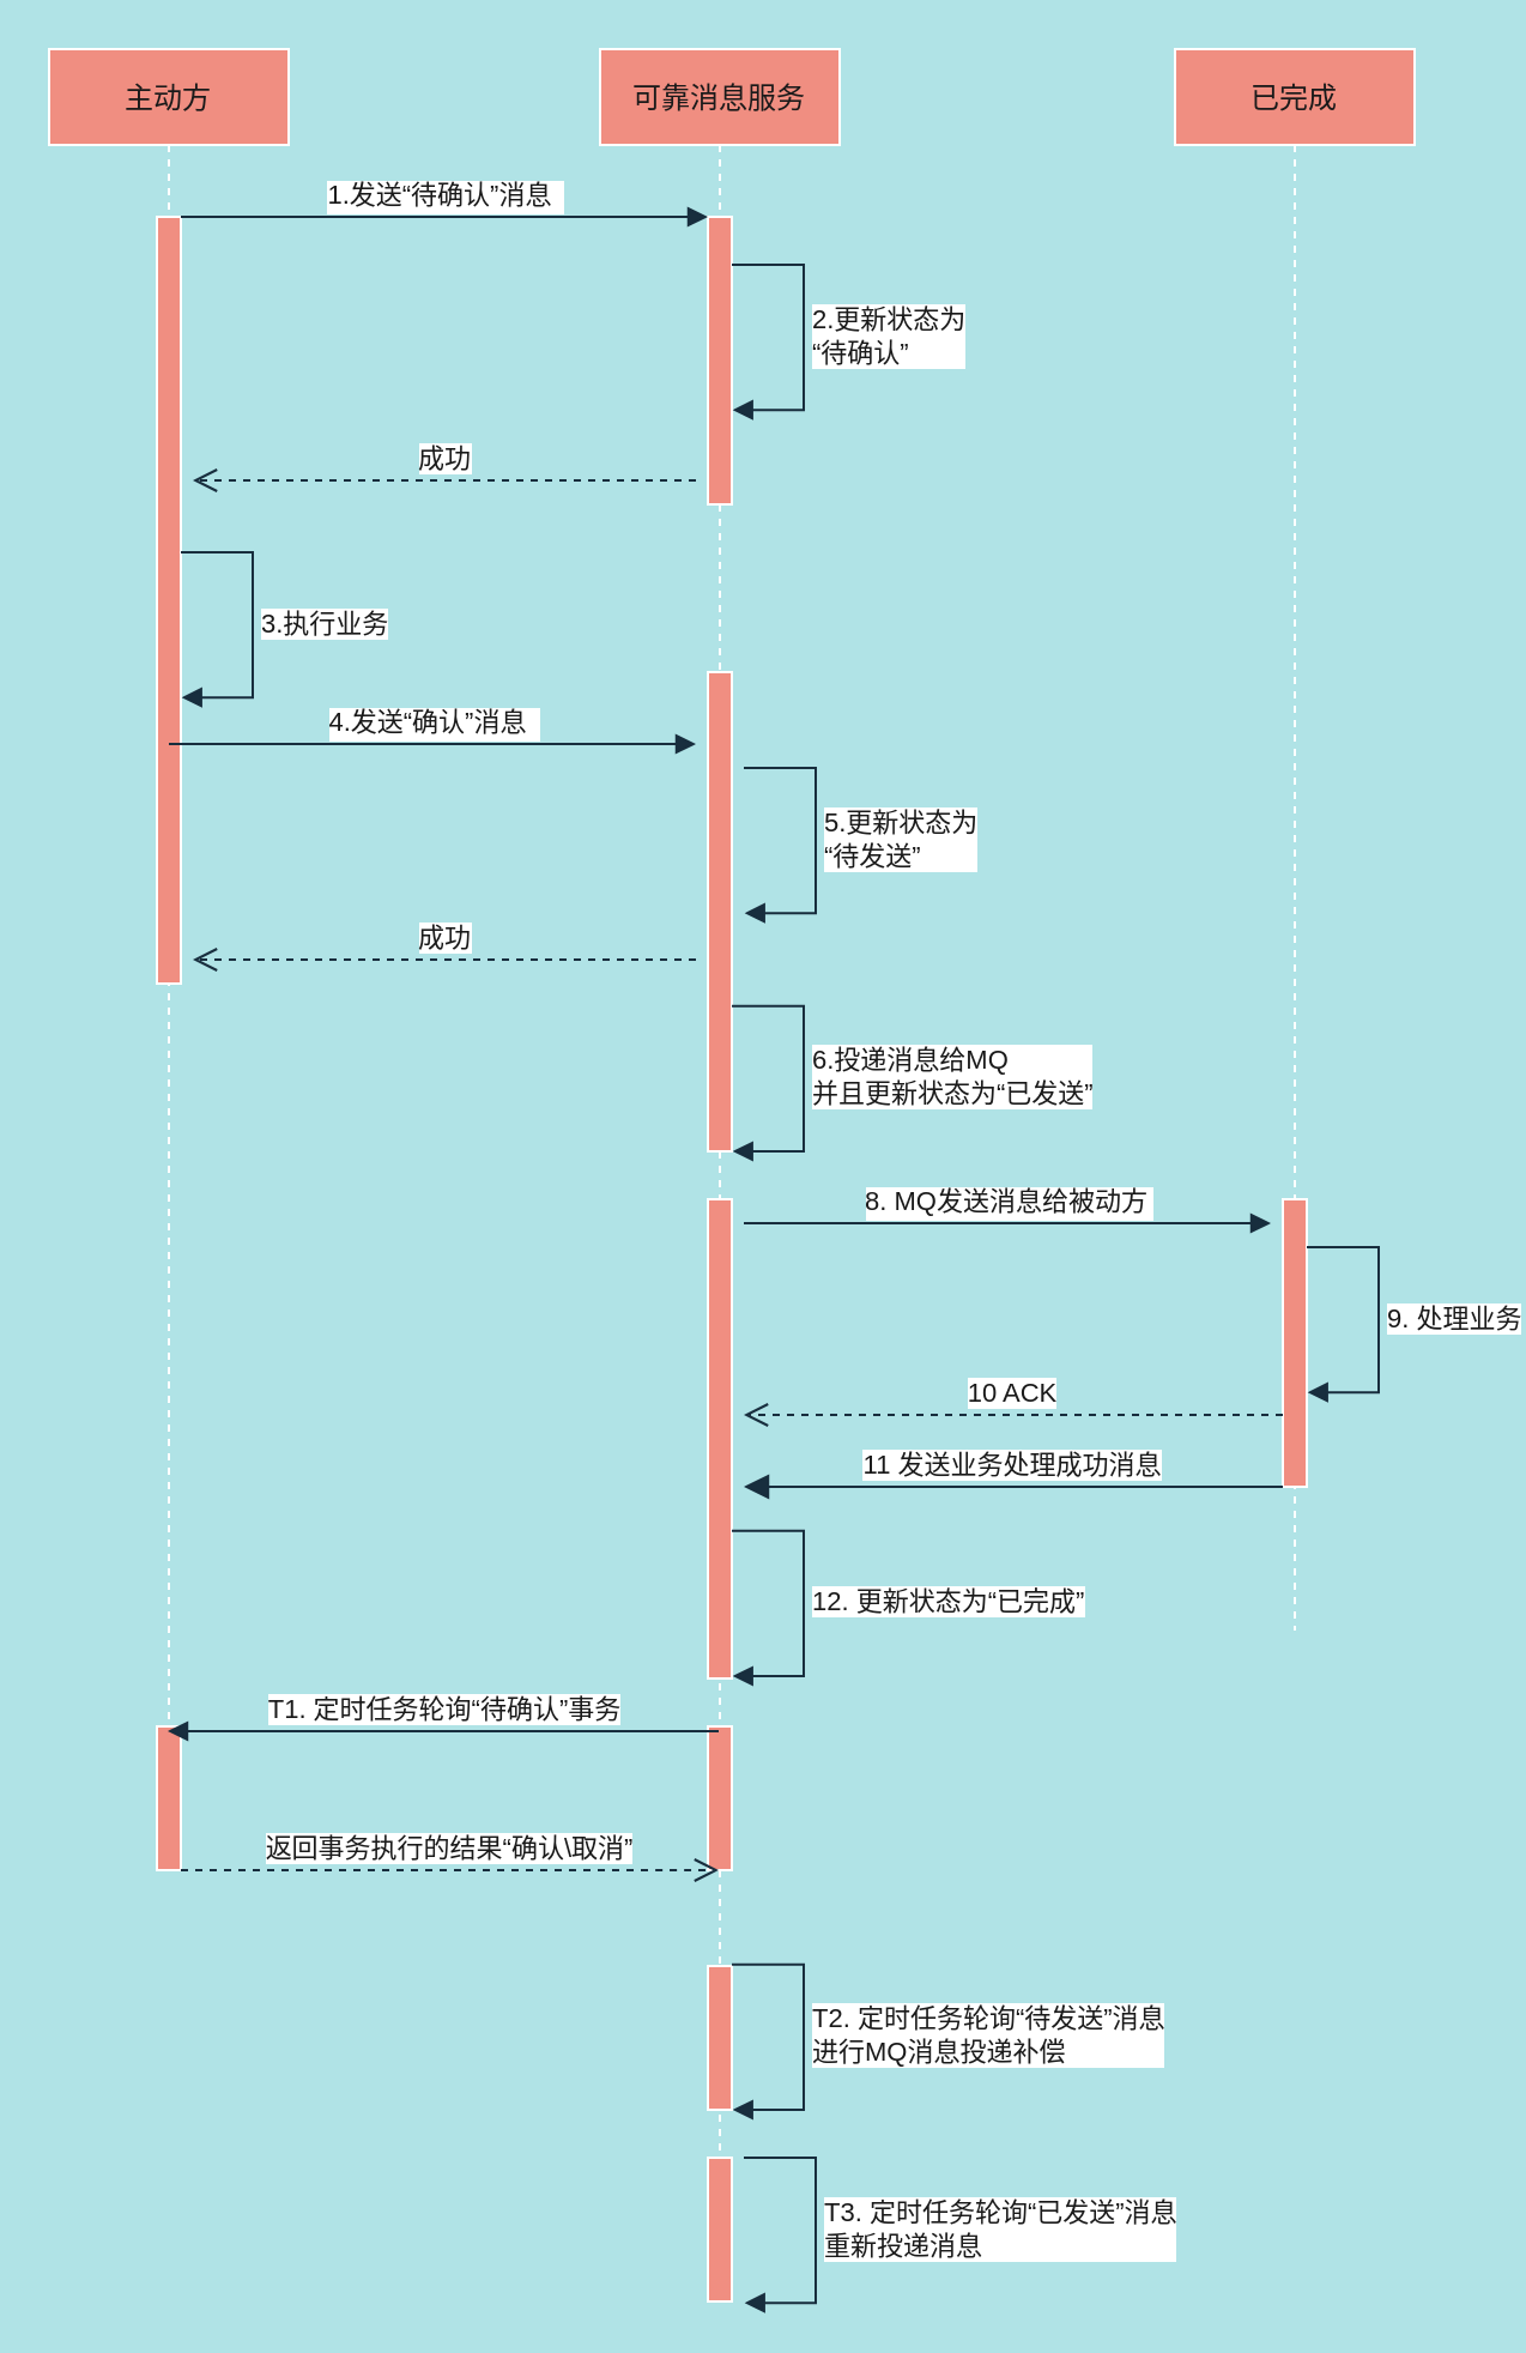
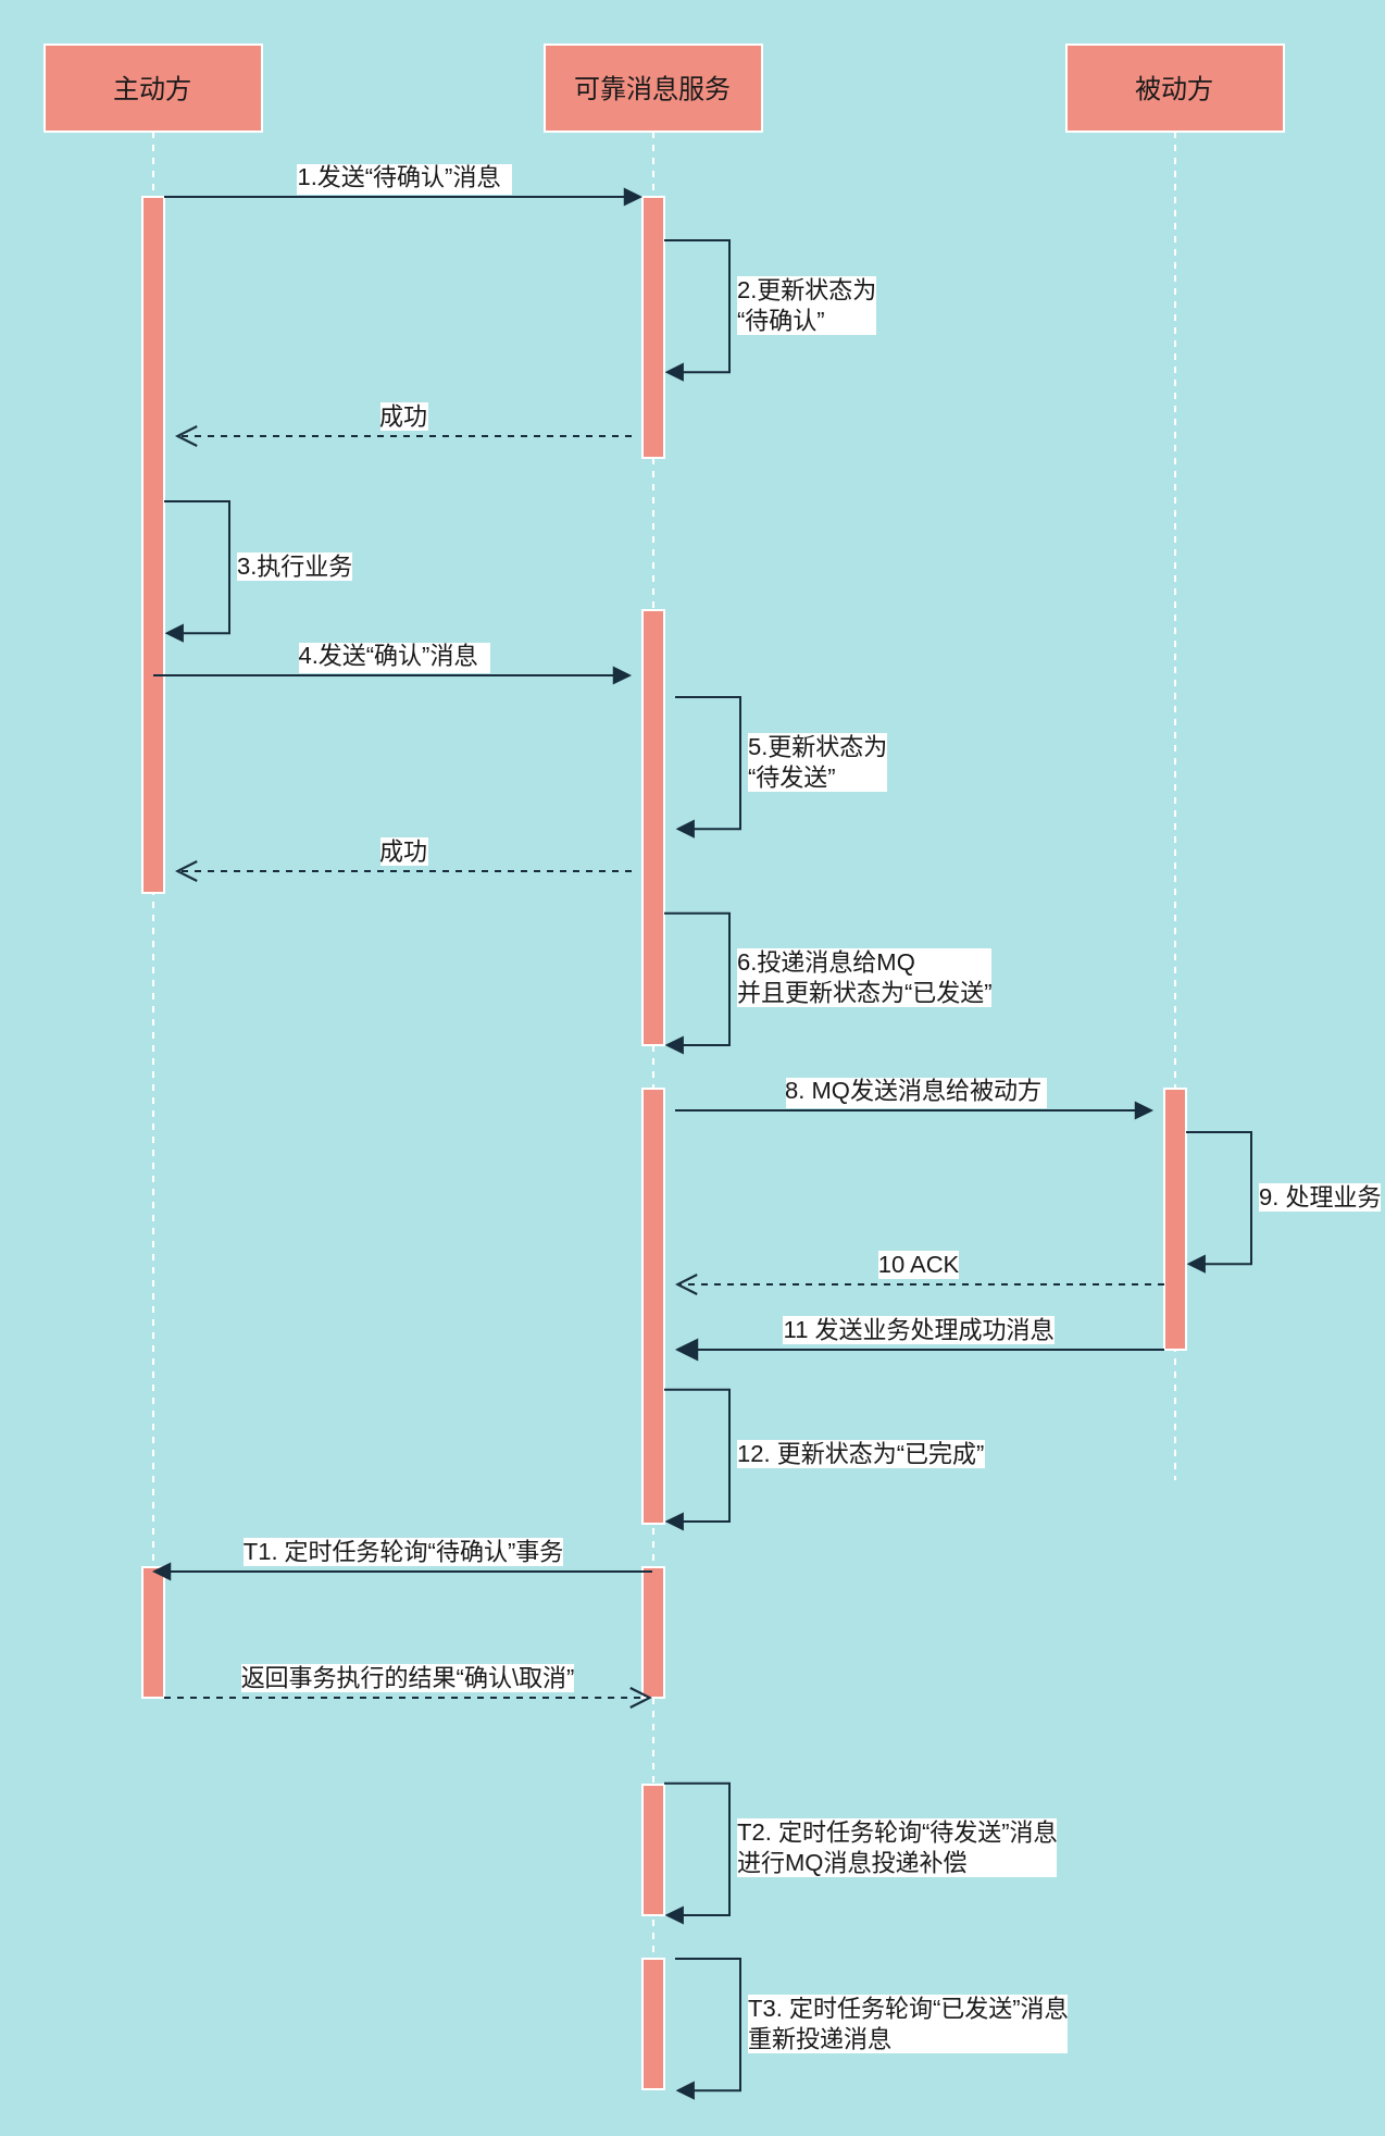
  <mxCell id="0" />
  <mxCell id="1" parent="0" />
  <mxCell id="2" value="主动方" style="shape=umlLifeline;perimeter=lifelinePerimeter;container=1;collapsible=0;recursiveResize=0;rounded=0;shadow=0;strokeWidth=1;fillColor=#F08E81;strokeColor=#FFFFFF;fontColor=#1A1A1A;" parent="1" vertex="1"><mxGeometry x="20" y="20" width="100" height="730" as="geometry" /></mxCell>
  <mxCell id="3" value="" style="points=[];perimeter=orthogonalPerimeter;rounded=0;shadow=0;strokeWidth=1;fillColor=#F08E81;strokeColor=#FFFFFF;fontColor=#1A1A1A;" parent="2" vertex="1"><mxGeometry x="45" y="70" width="10" height="320" as="geometry" /></mxCell>
  <mxCell id="4" value="3.执行业务" style="edgeStyle=orthogonalEdgeStyle;html=1;align=left;spacingLeft=2;endArrow=block;rounded=0;entryX=1;entryY=0;fontColor=#1A1A1A;strokeColor=#182E3E;" edge="1" parent="2"><mxGeometry relative="1" as="geometry"><mxPoint x="55" y="210" as="sourcePoint" /><Array as="points"><mxPoint x="85" y="210" /></Array><mxPoint x="55.347" y="270.613" as="targetPoint" /></mxGeometry></mxCell>
  <mxCell id="5" value="" style="points=[];perimeter=orthogonalPerimeter;rounded=0;shadow=0;strokeWidth=1;fillColor=#F08E81;strokeColor=#FFFFFF;fontColor=#1A1A1A;" vertex="1" parent="2"><mxGeometry x="45" y="700" width="10" height="60" as="geometry" /></mxCell>
  <mxCell id="6" value="可靠消息服务" style="shape=umlLifeline;perimeter=lifelinePerimeter;container=1;collapsible=0;recursiveResize=0;rounded=0;shadow=0;strokeWidth=1;fillColor=#F08E81;strokeColor=#FFFFFF;fontColor=#1A1A1A;" parent="1" vertex="1"><mxGeometry x="250" y="20" width="100" height="880" as="geometry" /></mxCell>
  <mxCell id="7" value="" style="points=[];perimeter=orthogonalPerimeter;rounded=0;shadow=0;strokeWidth=1;fillColor=#F08E81;strokeColor=#FFFFFF;fontColor=#1A1A1A;" parent="6" vertex="1"><mxGeometry x="45" y="70" width="10" height="120" as="geometry" /></mxCell>
  <mxCell id="8" value="2.更新状态为&lt;br&gt;“待确认”" style="edgeStyle=orthogonalEdgeStyle;html=1;align=left;spacingLeft=2;endArrow=block;rounded=0;entryX=1;entryY=0;fontColor=#1A1A1A;strokeColor=#182E3E;" edge="1" parent="6"><mxGeometry relative="1" as="geometry"><mxPoint x="55" y="90" as="sourcePoint" /><Array as="points"><mxPoint x="85" y="90" /></Array><mxPoint x="55.347" y="150.613" as="targetPoint" /></mxGeometry></mxCell>
  <mxCell id="9" value="" style="points=[];perimeter=orthogonalPerimeter;rounded=0;shadow=0;strokeWidth=1;fillColor=#F08E81;strokeColor=#FFFFFF;fontColor=#1A1A1A;" vertex="1" parent="6"><mxGeometry x="45" y="260" width="10" height="200" as="geometry" /></mxCell>
  <mxCell id="10" value="8. MQ发送消息给被动方" style="verticalAlign=bottom;endArrow=block;entryX=0;entryY=0;shadow=0;strokeWidth=1;labelBackgroundColor=#FFFFFF;strokeColor=#182E3E;fontColor=#1A1A1A;" edge="1" parent="6"><mxGeometry relative="1" as="geometry"><mxPoint x="60" y="490" as="sourcePoint" /><mxPoint x="280" y="490" as="targetPoint" /></mxGeometry></mxCell>
  <mxCell id="11" value="6.投递消息给MQ&lt;br&gt;并且更新状态为“已发送”" style="edgeStyle=orthogonalEdgeStyle;html=1;align=left;spacingLeft=2;endArrow=block;rounded=0;entryX=1;entryY=0;fontColor=#1A1A1A;strokeColor=#182E3E;" edge="1" parent="6"><mxGeometry relative="1" as="geometry"><mxPoint x="55" y="399.39" as="sourcePoint" /><Array as="points"><mxPoint x="85" y="399.39" /></Array><mxPoint x="55.347" y="460.003" as="targetPoint" /></mxGeometry></mxCell>
  <mxCell id="12" value="" style="points=[];perimeter=orthogonalPerimeter;rounded=0;shadow=0;strokeWidth=1;fillColor=#F08E81;strokeColor=#FFFFFF;fontColor=#1A1A1A;" vertex="1" parent="6"><mxGeometry x="45" y="480" width="10" height="200" as="geometry" /></mxCell>
  <mxCell id="13" value="" style="points=[];perimeter=orthogonalPerimeter;rounded=0;shadow=0;strokeWidth=1;fillColor=#F08E81;strokeColor=#FFFFFF;fontColor=#1A1A1A;" vertex="1" parent="6"><mxGeometry x="45" y="700" width="10" height="60" as="geometry" /></mxCell>
  <mxCell id="14" value="" style="points=[];perimeter=orthogonalPerimeter;rounded=0;shadow=0;strokeWidth=1;fillColor=#F08E81;strokeColor=#FFFFFF;fontColor=#1A1A1A;" vertex="1" parent="6"><mxGeometry x="45" y="800" width="10" height="60" as="geometry" /></mxCell>
  <mxCell id="15" value="T2. 定时任务轮询“待发送”消息&lt;br&gt;进行MQ消息投递补偿" style="edgeStyle=orthogonalEdgeStyle;html=1;align=left;spacingLeft=2;endArrow=block;rounded=0;entryX=1;entryY=0;fontColor=#1A1A1A;strokeColor=#182E3E;" edge="1" parent="6"><mxGeometry relative="1" as="geometry"><mxPoint x="55" y="799.39" as="sourcePoint" /><Array as="points"><mxPoint x="85" y="799.39" /></Array><mxPoint x="55.347" y="860.003" as="targetPoint" /></mxGeometry></mxCell>
  <mxCell id="16" value="" style="points=[];perimeter=orthogonalPerimeter;rounded=0;shadow=0;strokeWidth=1;fillColor=#F08E81;strokeColor=#FFFFFF;fontColor=#1A1A1A;" vertex="1" parent="6"><mxGeometry x="45" y="880" width="10" height="60" as="geometry" /></mxCell>
  <mxCell id="17" value="T3. 定时任务轮询“已发送”消息&lt;br&gt;重新投递消息" style="edgeStyle=orthogonalEdgeStyle;html=1;align=left;spacingLeft=2;endArrow=block;rounded=0;entryX=1;entryY=0;fontColor=#1A1A1A;strokeColor=#182E3E;" edge="1" parent="6"><mxGeometry relative="1" as="geometry"><mxPoint x="60" y="880.0" as="sourcePoint" /><Array as="points"><mxPoint x="90" y="880" /></Array><mxPoint x="60.347" y="940.613" as="targetPoint" /></mxGeometry></mxCell>
  <mxCell id="18" value="12. 更新状态为“已完成”" style="edgeStyle=orthogonalEdgeStyle;html=1;align=left;spacingLeft=2;endArrow=block;rounded=0;entryX=1;entryY=0;fontColor=#1A1A1A;strokeColor=#182E3E;" edge="1" parent="6"><mxGeometry relative="1" as="geometry"><mxPoint x="55" y="618.39" as="sourcePoint" /><Array as="points"><mxPoint x="85" y="618.39" /></Array><mxPoint x="55.347" y="679.003" as="targetPoint" /></mxGeometry></mxCell>
  <mxCell id="19" value="1.发送“待确认”消息 " style="verticalAlign=bottom;endArrow=block;entryX=0;entryY=0;shadow=0;strokeWidth=1;labelBackgroundColor=#FFFFFF;strokeColor=#182E3E;fontColor=#1A1A1A;" parent="1" source="3" target="7" edge="1"><mxGeometry relative="1" as="geometry"><mxPoint x="175" y="100" as="sourcePoint" /></mxGeometry></mxCell>
- <mxCell id="20" value="已完成" style="shape=umlLifeline;perimeter=lifelinePerimeter;container=1;collapsible=0;recursiveResize=0;rounded=0;shadow=0;strokeWidth=1;fillColor=#F08E81;strokeColor=#FFFFFF;fontColor=#1A1A1A;" vertex="1" parent="1"><mxGeometry x="490" y="20" width="100" height="660" as="geometry" /></mxCell>
+ <mxCell id="20" value="被动方" style="shape=umlLifeline;perimeter=lifelinePerimeter;container=1;collapsible=0;recursiveResize=0;rounded=0;shadow=0;strokeWidth=1;fillColor=#F08E81;strokeColor=#FFFFFF;fontColor=#1A1A1A;" vertex="1" parent="1"><mxGeometry x="490" y="20" width="100" height="660" as="geometry" /></mxCell>
  <mxCell id="21" value="" style="points=[];perimeter=orthogonalPerimeter;rounded=0;shadow=0;strokeWidth=1;fillColor=#F08E81;strokeColor=#FFFFFF;fontColor=#1A1A1A;" vertex="1" parent="20"><mxGeometry x="45" y="480" width="10" height="120" as="geometry" /></mxCell>
  <mxCell id="22" value="9. 处理业务" style="edgeStyle=orthogonalEdgeStyle;html=1;align=left;spacingLeft=2;endArrow=block;rounded=0;entryX=1;entryY=0;fontColor=#1A1A1A;strokeColor=#182E3E;" edge="1" parent="20"><mxGeometry relative="1" as="geometry"><mxPoint x="55" y="500" as="sourcePoint" /><Array as="points"><mxPoint x="85" y="500" /></Array><mxPoint x="55.347" y="560.613" as="targetPoint" /></mxGeometry></mxCell>
  <mxCell id="23" value="成功" style="html=1;verticalAlign=bottom;endArrow=open;dashed=1;endSize=8;fontColor=#1A1A1A;strokeColor=#182E3E;" edge="1" parent="1"><mxGeometry relative="1" as="geometry"><mxPoint x="290" y="200" as="sourcePoint" /><mxPoint x="80" y="200" as="targetPoint" /></mxGeometry></mxCell>
  <mxCell id="24" value="4.发送“确认”消息 " style="verticalAlign=bottom;endArrow=block;entryX=0;entryY=0;shadow=0;strokeWidth=1;labelBackgroundColor=#FFFFFF;strokeColor=#182E3E;fontColor=#1A1A1A;" edge="1" parent="1"><mxGeometry relative="1" as="geometry"><mxPoint x="70" y="310" as="sourcePoint" /><mxPoint x="290" y="310" as="targetPoint" /></mxGeometry></mxCell>
  <mxCell id="25" value="5.更新状态为&lt;br&gt;“待发送”" style="edgeStyle=orthogonalEdgeStyle;html=1;align=left;spacingLeft=2;endArrow=block;rounded=0;entryX=1;entryY=0;fontColor=#1A1A1A;strokeColor=#182E3E;" edge="1" parent="1"><mxGeometry relative="1" as="geometry"><mxPoint x="310" y="320" as="sourcePoint" /><Array as="points"><mxPoint x="340" y="320" /></Array><mxPoint x="310.347" y="380.613" as="targetPoint" /></mxGeometry></mxCell>
  <mxCell id="26" value="成功" style="html=1;verticalAlign=bottom;endArrow=open;dashed=1;endSize=8;fontColor=#1A1A1A;strokeColor=#182E3E;" edge="1" parent="1"><mxGeometry relative="1" as="geometry"><mxPoint x="290" y="400" as="sourcePoint" /><mxPoint x="80" y="400" as="targetPoint" /></mxGeometry></mxCell>
  <mxCell id="27" value="10 ACK" style="html=1;verticalAlign=bottom;endArrow=open;dashed=1;endSize=8;labelBackgroundColor=#FFFFFF;fontColor=#1A1A1A;strokeColor=#182E3E;" edge="1" parent="1"><mxGeometry relative="1" as="geometry"><mxPoint x="535" y="590" as="sourcePoint" /><mxPoint x="310" y="590" as="targetPoint" /></mxGeometry></mxCell>
  <mxCell id="28" value="T1. 定时任务轮询“待确认”事务" style="html=1;verticalAlign=bottom;endArrow=block;labelBackgroundColor=#FFFFFF;fontColor=#1A1A1A;strokeColor=#182E3E;" edge="1" parent="1"><mxGeometry width="80" relative="1" as="geometry"><mxPoint x="299.5" y="722" as="sourcePoint" /><mxPoint x="69.5" y="722" as="targetPoint" /><Array as="points"><mxPoint x="180" y="722" /><mxPoint x="100" y="722" /></Array></mxGeometry></mxCell>
  <mxCell id="29" value="返回事务执行的结果“确认\取消”" style="html=1;verticalAlign=bottom;endArrow=open;dashed=1;endSize=8;labelBackgroundColor=#FFFFFF;fontColor=#1A1A1A;strokeColor=#182E3E;" edge="1" parent="1" source="5"><mxGeometry relative="1" as="geometry"><mxPoint x="35" y="695" as="sourcePoint" /><mxPoint x="299.5" y="780" as="targetPoint" /><Array as="points"><mxPoint x="280" y="780" /></Array></mxGeometry></mxCell>
  <mxCell id="30" value="11 发送业务处理成功消息" style="html=1;verticalAlign=bottom;endArrow=block;endSize=8;labelBackgroundColor=#FFFFFF;fontColor=#1A1A1A;strokeColor=#182E3E;endFill=1;" edge="1" parent="1"><mxGeometry relative="1" as="geometry"><mxPoint x="535" y="620" as="sourcePoint" /><mxPoint x="310" y="620" as="targetPoint" /></mxGeometry></mxCell>
